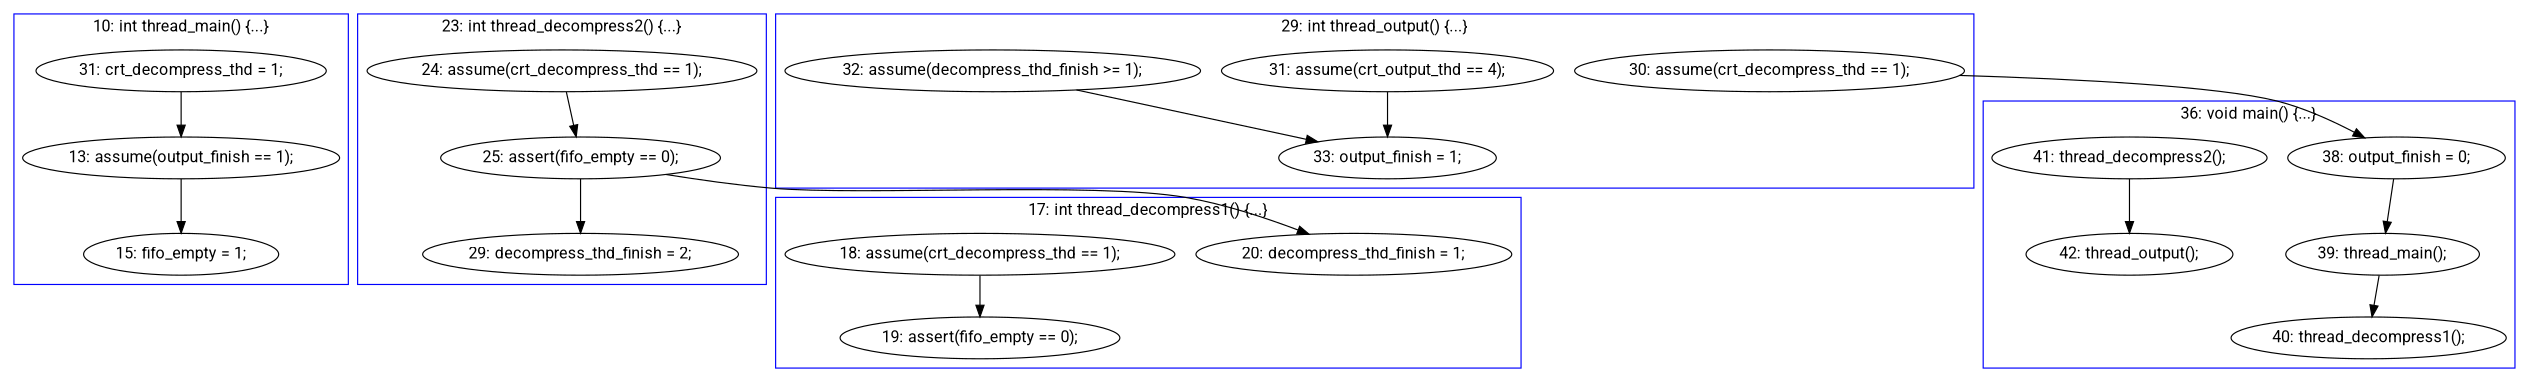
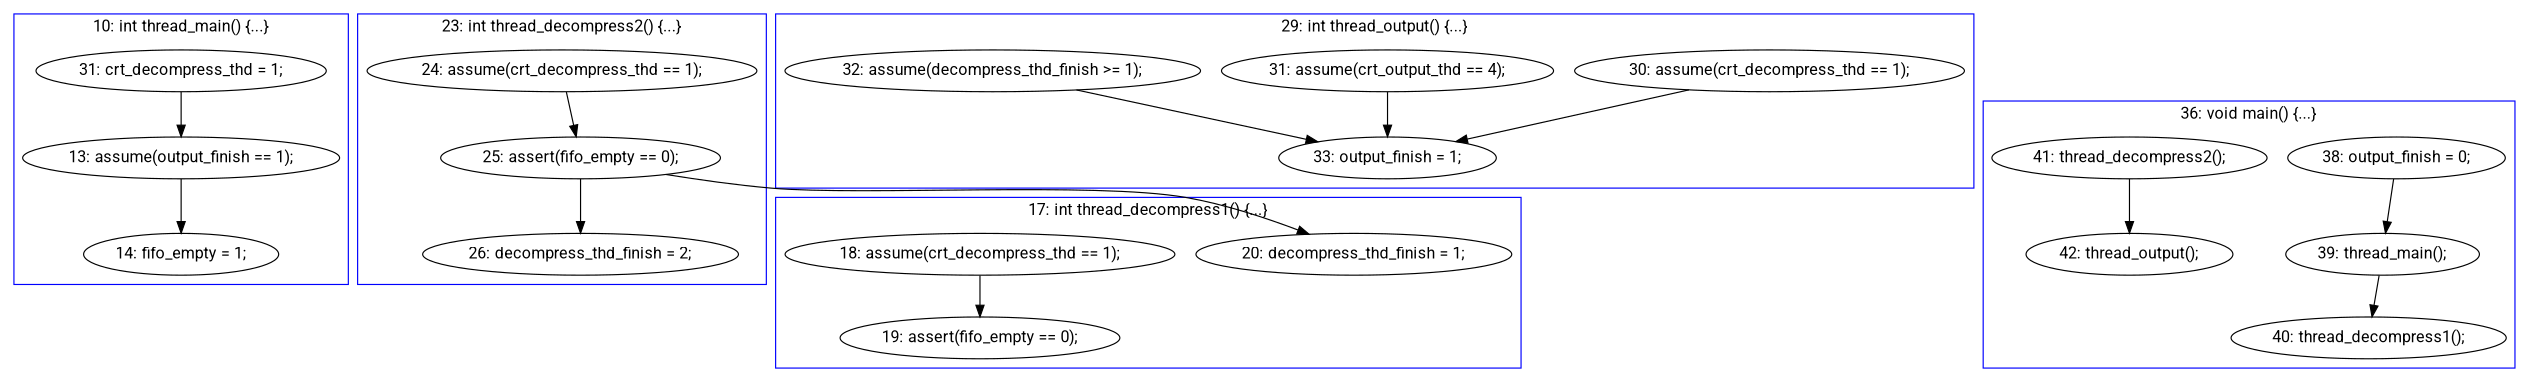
  digraph {
    compound=true
    fontname=Roboto
    node [fontname=Roboto]
    edge [fontname=Roboto]
    n1 [label="13: assume(output_finish == 1);"]
-   n2 [label="15: fifo_empty = 1;"]
+   n2 [label="14: fifo_empty = 1;"]
    n3 [label="31: crt_decompress_thd = 1;"]
    n4 [label="19: assert(fifo_empty == 0);"]
    n5 [label="20: decompress_thd_finish = 1;"]
    n6 [label="18: assume(crt_decompress_thd == 1);"]
    n7 [label="24: assume(crt_decompress_thd == 1);"]
    n8 [label="25: assert(fifo_empty == 0);"]
-   n9 [label="29: decompress_thd_finish = 2;"]
+   n9 [label="26: decompress_thd_finish = 2;"]
    n10 [label="38: output_finish = 0;"]
    n11 [label="39: thread_main();"]
    n12 [label="41: thread_decompress2();"]
    n13 [label="42: thread_output();"]
    n14 [label="40: thread_decompress1();"]
    n15 [label="30: assume(crt_decompress_thd == 1);"]
    n16 [label="33: output_finish = 1;"]
    n17 [label="31: assume(crt_output_thd == 4);"]
    n18 [label="32: assume(decompress_thd_finish >= 1);"]
    subgraph cluster_1 {
      color=blue
      label="10: int thread_main() {...}"
      n1
      n2
      n3
    }
    subgraph cluster_2 {
      color=blue
      label="17: int thread_decompress1() {...}"
      n4
      n5
      n6
    }
    subgraph cluster_3 {
      color=blue
      label="23: int thread_decompress2() {...}"
      n7
      n8
      n9
    }
    subgraph cluster_4 {
      color=blue
      label="36: void main() {...}"
      n10
      n11
      n12
      n13
      n14
    }
    subgraph cluster_5 {
      color=blue
      label="29: int thread_output() {...}"
      n15
      n16
      n17
      n18
    }
    n1 -> n2
    n3 -> n1
    n6 -> n4
    n7 -> n8
    n8 -> n5
    n8 -> n9
    n10 -> n11
    n11 -> n14
    n12 -> n13
-   n15 -> n10
+   n15 -> n16
    n17 -> n16
    n18 -> n16
  }
